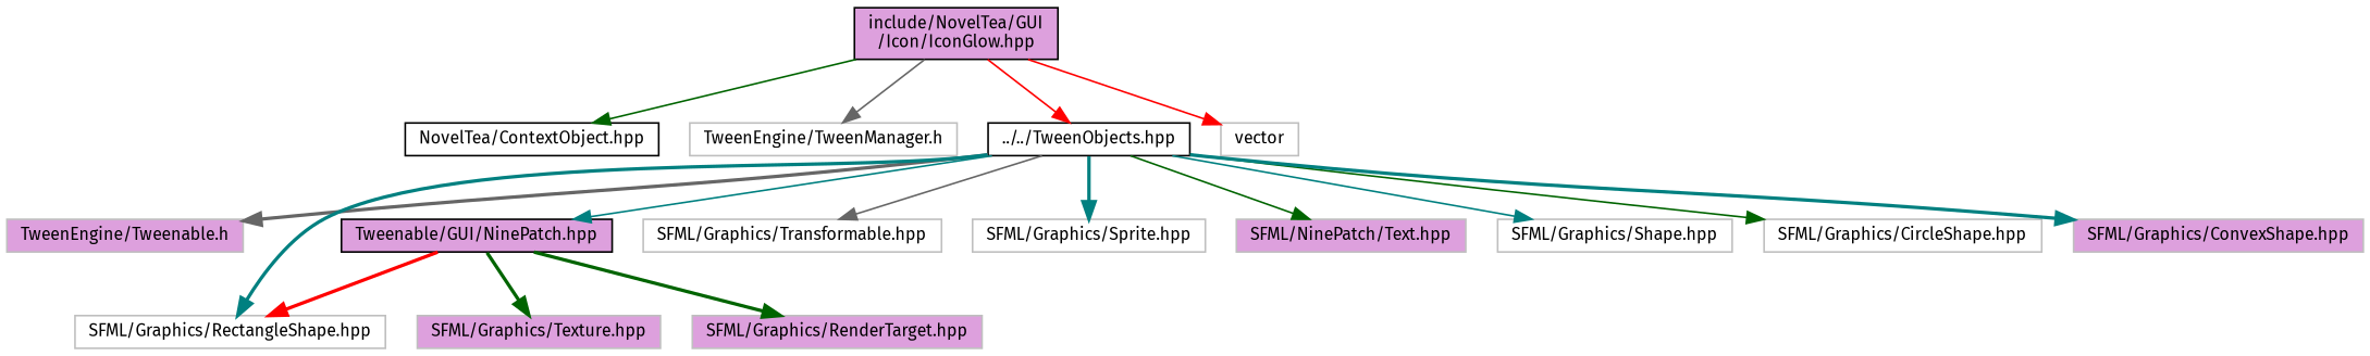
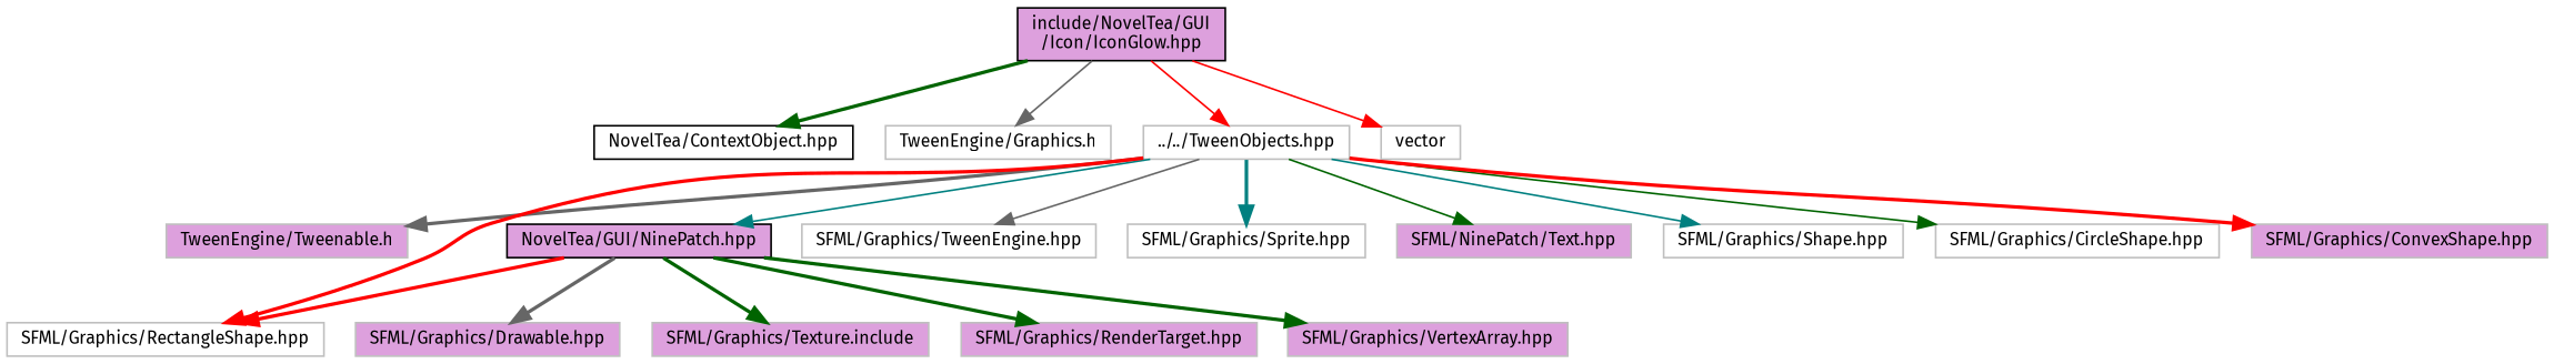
  digraph {
    fontname="Fira Sans"
    node [color=grey75 fillcolor=plum fontname="Fira Sans" fontsize=10 shape=record style=filled]
    edge [color=darkgreen fontname="Fira Sans" fontsize=10 labelfontname=Helvetica labelfontsize=10 style=solid]
    n1 [color=black fontcolor=black height=0.2 label="include/NovelTea/GUI\l/Icon/IconGlow.hpp" width=0.4]
    n2 [color=black fillcolor=white height=0.2 label="NovelTea/ContextObject.hpp" width=0.4]
-   n3 [fillcolor=white height=0.2 label="TweenEngine/TweenManager.h" width=0.4]
-   n4 [color=black fillcolor=white height=0.2 label="../../TweenObjects.hpp" width=0.4]
+   n3 [fillcolor=white height=0.2 label="TweenEngine/Graphics.h" width=0.4]
+   n4 [fillcolor=white height=0.2 label="../../TweenObjects.hpp" width=0.4]
    n5 [fillcolor=white height=0.2 label=vector width=0.4]
    n6 [height=0.2 label="TweenEngine/Tweenable.h" width=0.4]
-   n7 [color=black height=0.2 label="Tweenable/GUI/NinePatch.hpp" width=0.4]
+   n7 [color=black height=0.2 label="NovelTea/GUI/NinePatch.hpp" width=0.4]
    n8 [fillcolor=white height=0.2 label="SFML/Graphics/RectangleShape.hpp" width=0.4]
-   n9 [fillcolor=white height=0.2 label="SFML/Graphics/Transformable.hpp" width=0.4]
+   n9 [fillcolor=white height=0.2 label="SFML/Graphics/TweenEngine.hpp" width=0.4]
    n10 [fillcolor=white height=0.2 label="SFML/Graphics/Sprite.hpp" width=0.4]
    n11 [height=0.2 label="SFML/NinePatch/Text.hpp" width=0.4]
    n12 [fillcolor=white height=0.2 label="SFML/Graphics/Shape.hpp" width=0.4]
    n13 [fillcolor=white height=0.2 label="SFML/Graphics/CircleShape.hpp" width=0.4]
    n14 [height=0.2 label="SFML/Graphics/ConvexShape.hpp" width=0.4]
-   n16 [height=0.2 label="SFML/Graphics/Texture.hpp" width=0.4]
+   n15 [height=0.2 label="SFML/Graphics/Drawable.hpp" width=0.4]
+   n16 [height=0.2 label="SFML/Graphics/Texture.include" width=0.4]
    n17 [height=0.2 label="SFML/Graphics/RenderTarget.hpp" width=0.4]
-   n1 -> n2
+   n18 [height=0.2 label="SFML/Graphics/VertexArray.hpp" width=0.4]
+   n1 -> n2 [style=bold]
    n1 -> n3 [color=gray40]
    n1 -> n4 [color=red]
    n1 -> n5 [color=red]
    n4 -> n6 [color=gray40 style=bold]
    n4 -> n7 [color=teal]
-   n4 -> n8 [color=teal style=bold]
+   n4 -> n8 [color=red style=bold]
    n4 -> n9 [color=gray40]
    n4 -> n10 [color=teal style=bold]
    n4 -> n11
    n4 -> n12 [color=teal]
    n4 -> n13
-   n4 -> n14 [color=teal style=bold]
+   n4 -> n14 [color=red style=bold]
    n7 -> n8 [color=red style=bold]
+   n7 -> n15 [color=gray40 style=bold]
    n7 -> n16 [style=bold]
    n7 -> n17 [style=bold]
+   n7 -> n18 [style=bold]
  }
